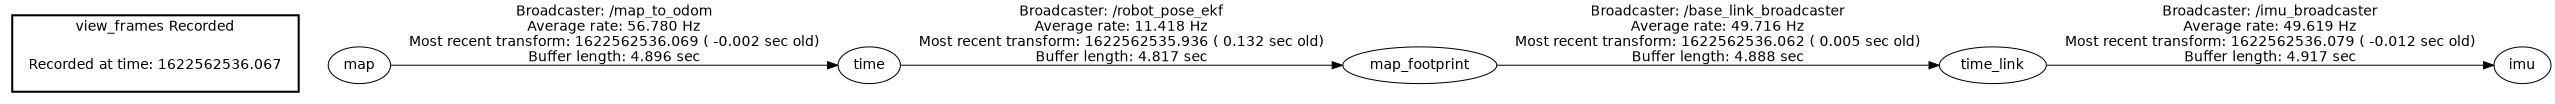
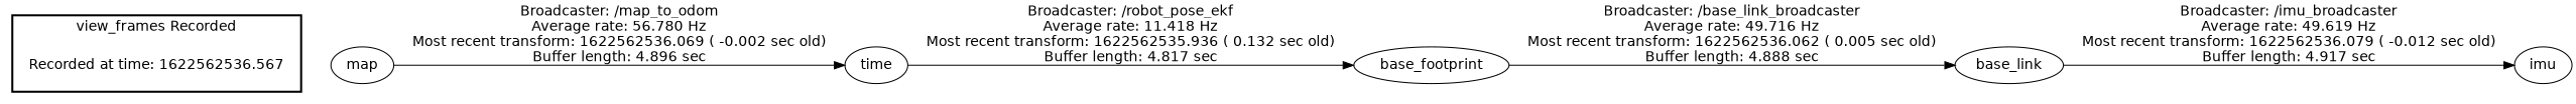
  digraph {
    fontname="DejaVu Sans"
    rankdir=LR
    node [fontname="DejaVu Sans"]
    edge [fontname="DejaVu Sans"]
-   "Recorded at time: 1622562536.067" [shape=plaintext]
+   "Recorded at time: 1622562536.067" [shape=plaintext label="Recorded at time: 1622562536.567"]
    map
    n3 [label=time]
-   base_footprint [label=map_footprint]
-   base_link [label=time_link]
+   base_footprint
+   base_link
    imu
    subgraph cluster_1 {
      color=black
      label="view_frames Recorded"
      style=bold
      "Recorded at time: 1622562536.067"
    }
    "Recorded at time: 1622562536.067" -> map [style=invis]
    map -> n3 [label="Broadcaster: /map_to_odom\nAverage rate: 56.780 Hz\nMost recent transform: 1622562536.069 ( -0.002 sec old)\nBuffer length: 4.896 sec\n"]
    n3 -> base_footprint [label="Broadcaster: /robot_pose_ekf\nAverage rate: 11.418 Hz\nMost recent transform: 1622562535.936 ( 0.132 sec old)\nBuffer length: 4.817 sec\n"]
    base_footprint -> base_link [label="Broadcaster: /base_link_broadcaster\nAverage rate: 49.716 Hz\nMost recent transform: 1622562536.062 ( 0.005 sec old)\nBuffer length: 4.888 sec\n"]
    base_link -> imu [label="Broadcaster: /imu_broadcaster\nAverage rate: 49.619 Hz\nMost recent transform: 1622562536.079 ( -0.012 sec old)\nBuffer length: 4.917 sec\n"]
  }
